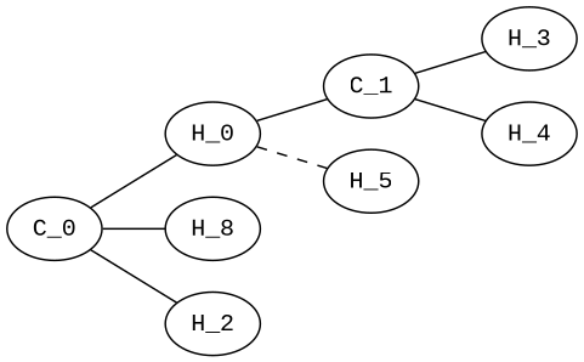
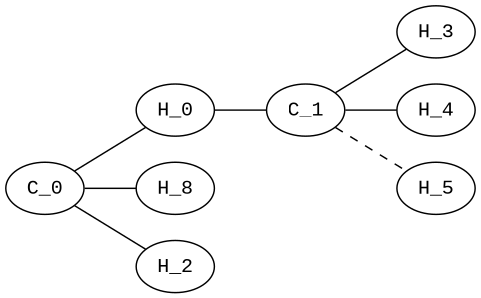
  graph {
    fontname="Liberation Mono"
    rankdir=LR
    node [fontname="Liberation Mono"]
    edge [fontname="Liberation Mono" type=s]
    C_0
    H_0
    n3 [label=H_8]
    H_2
    C_1
    H_3
    H_4
    H_5
    C_0 -- H_0
    C_0 -- n3
    C_0 -- H_2
    H_0 -- C_1
    C_1 -- H_3
    C_1 -- H_4
-   H_0 -- H_5 [style=dashed]
+   C_1 -- H_5 [style=dashed]
  }
